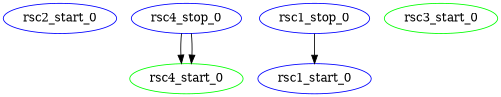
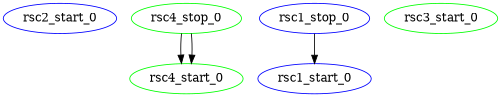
  digraph {
    node [color=blue]
    rsc2_start_0
-   rsc4_stop_0
+   rsc4_stop_0 [color=green]
    rsc4_start_0 [color=green]
    rsc1_stop_0
    rsc1_start_0
    rsc3_start_0 [color=green]
    rsc4_stop_0 -> rsc4_start_0
    rsc4_stop_0 -> rsc4_start_0
    rsc1_stop_0 -> rsc1_start_0
  }
